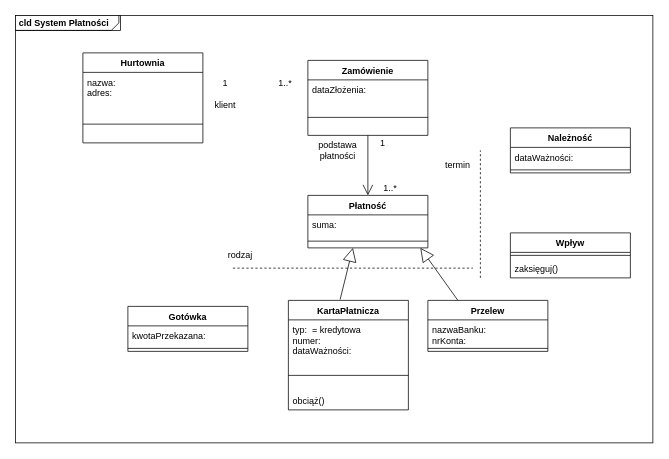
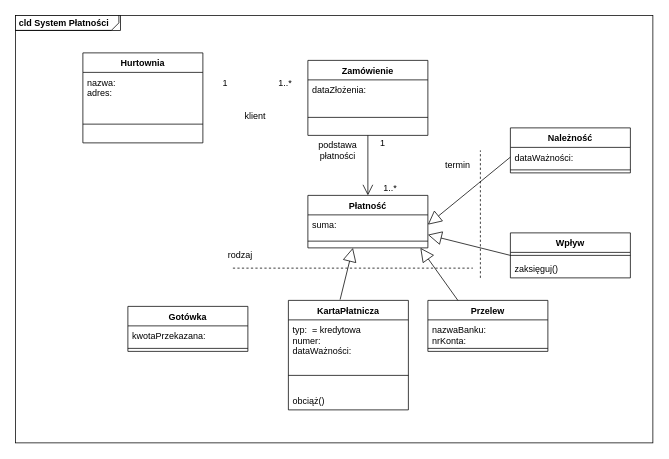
  <mxCell id="0" />
  <mxCell id="1" parent="0" />
  <mxCell id="2" value="" style="rounded=0;whiteSpace=wrap;html=1;" vertex="1" parent="1"><mxGeometry x="20" width="850" height="570" as="geometry" y="20" /></mxCell>
  <mxCell id="3" value="&lt;p style=&quot;margin: 0px ; margin-top: 4px ; margin-left: 5px ; text-align: left&quot;&gt;&lt;b&gt;cld System Płatności&lt;/b&gt;&lt;/p&gt;" style="html=1;shape=mxgraph.sysml.package;overflow=fill;labelX=138;align=left;spacingLeft=5;verticalAlign=top;spacingTop=-3;" vertex="1" parent="1"><mxGeometry x="20" width="140" height="20" as="geometry" y="20" /></mxCell>
  <mxCell id="4" value="Zamówienie" style="swimlane;fontStyle=1;align=center;verticalAlign=top;childLayout=stackLayout;horizontal=1;startSize=26;horizontalStack=0;resizeParent=1;resizeParentMax=0;resizeLast=0;collapsible=1;marginBottom=0;" vertex="1" parent="1"><mxGeometry x="410" y="80" width="160" height="100" as="geometry" /></mxCell>
  <mxCell id="5" value="dataZłożenia:" style="text;strokeColor=none;fillColor=none;align=left;verticalAlign=top;spacingLeft=4;spacingRight=4;overflow=hidden;rotatable=0;points=[[0,0.5],[1,0.5]];portConstraint=eastwest;" vertex="1" parent="4"><mxGeometry y="26" width="160" height="26" as="geometry" /></mxCell>
  <mxCell id="6" value="" style="line;strokeWidth=1;fillColor=none;align=left;verticalAlign=middle;spacingTop=-1;spacingLeft=3;spacingRight=3;rotatable=0;labelPosition=right;points=[];portConstraint=eastwest;" vertex="1" parent="4"><mxGeometry y="52" width="160" height="48" as="geometry" /></mxCell>
  <mxCell id="7" value="Hurtownia" style="swimlane;fontStyle=1;align=center;verticalAlign=top;childLayout=stackLayout;horizontal=1;startSize=26;horizontalStack=0;resizeParent=1;resizeParentMax=0;resizeLast=0;collapsible=1;marginBottom=0;" vertex="1" parent="1"><mxGeometry x="110" y="70" width="160" height="120" as="geometry" /></mxCell>
  <mxCell id="8" value="nazwa:&#10;adres:" style="text;strokeColor=none;fillColor=none;align=left;verticalAlign=top;spacingLeft=4;spacingRight=4;overflow=hidden;rotatable=0;points=[[0,0.5],[1,0.5]];portConstraint=eastwest;" vertex="1" parent="7"><mxGeometry y="26" width="160" height="44" as="geometry" /></mxCell>
  <mxCell id="9" value="" style="line;strokeWidth=1;fillColor=none;align=left;verticalAlign=middle;spacingTop=-1;spacingLeft=3;spacingRight=3;rotatable=0;labelPosition=right;points=[];portConstraint=eastwest;" vertex="1" parent="7"><mxGeometry y="70" width="160" height="50" as="geometry" /></mxCell>
  <mxCell id="10" value="1" style="text;html=1;strokeColor=none;fillColor=none;align=center;verticalAlign=middle;whiteSpace=wrap;rounded=0;" vertex="1" parent="1"><mxGeometry x="280" y="100" width="40" height="20" as="geometry" /></mxCell>
- <mxCell id="11" value="klient" style="text;html=1;strokeColor=none;fillColor=none;align=center;verticalAlign=middle;whiteSpace=wrap;rounded=0;" vertex="1" parent="1"><mxGeometry x="280" y="130" width="40" height="20" as="geometry" /></mxCell>
+ <mxCell id="11" value="klient" style="text;html=1;strokeColor=none;fillColor=none;align=center;verticalAlign=middle;whiteSpace=wrap;rounded=0;" vertex="1" parent="1"><mxGeometry x="320" y="145" width="40" height="20" as="geometry" /></mxCell>
  <mxCell id="12" value="1..*" style="text;html=1;strokeColor=none;fillColor=none;align=center;verticalAlign=middle;whiteSpace=wrap;rounded=0;" vertex="1" parent="1"><mxGeometry x="360" y="100" width="40" height="20" as="geometry" /></mxCell>
  <mxCell id="13" value="Płatność" style="swimlane;fontStyle=1;align=center;verticalAlign=top;childLayout=stackLayout;horizontal=1;startSize=26;horizontalStack=0;resizeParent=1;resizeParentMax=0;resizeLast=0;collapsible=1;marginBottom=0;" vertex="1" parent="1"><mxGeometry x="410" y="260" width="160" height="70" as="geometry" /></mxCell>
  <mxCell id="14" value="suma:" style="text;strokeColor=none;fillColor=none;align=left;verticalAlign=top;spacingLeft=4;spacingRight=4;overflow=hidden;rotatable=0;points=[[0,0.5],[1,0.5]];portConstraint=eastwest;" vertex="1" parent="13"><mxGeometry y="26" width="160" height="26" as="geometry" /></mxCell>
  <mxCell id="15" value="" style="line;strokeWidth=1;fillColor=none;align=left;verticalAlign=middle;spacingTop=-1;spacingLeft=3;spacingRight=3;rotatable=0;labelPosition=right;points=[];portConstraint=eastwest;" vertex="1" parent="13"><mxGeometry y="52" width="160" height="18" as="geometry" /></mxCell>
  <mxCell id="16" value="Należność" style="swimlane;fontStyle=1;align=center;verticalAlign=top;childLayout=stackLayout;horizontal=1;startSize=26;horizontalStack=0;resizeParent=1;resizeParentMax=0;resizeLast=0;collapsible=1;marginBottom=0;" vertex="1" parent="1"><mxGeometry x="680" y="170" width="160" height="60" as="geometry" /></mxCell>
  <mxCell id="17" value="dataWażności:" style="text;strokeColor=none;fillColor=none;align=left;verticalAlign=top;spacingLeft=4;spacingRight=4;overflow=hidden;rotatable=0;points=[[0,0.5],[1,0.5]];portConstraint=eastwest;" vertex="1" parent="16"><mxGeometry y="26" width="160" height="26" as="geometry" /></mxCell>
  <mxCell id="18" value="" style="line;strokeWidth=1;fillColor=none;align=left;verticalAlign=middle;spacingTop=-1;spacingLeft=3;spacingRight=3;rotatable=0;labelPosition=right;points=[];portConstraint=eastwest;" vertex="1" parent="16"><mxGeometry y="52" width="160" height="8" as="geometry" /></mxCell>
  <mxCell id="19" value="" style="endArrow=open;endFill=1;endSize=12;html=1;exitX=0.5;exitY=1;exitDx=0;exitDy=0;entryX=0.5;entryY=0;entryDx=0;entryDy=0;" edge="1" parent="1" source="4" target="13"><mxGeometry width="160" relative="1" as="geometry"><mxPoint x="380" y="230" as="sourcePoint" /><mxPoint x="540" y="230" as="targetPoint" /></mxGeometry></mxCell>
  <mxCell id="20" value="Wpływ" style="swimlane;fontStyle=1;align=center;verticalAlign=top;childLayout=stackLayout;horizontal=1;startSize=26;horizontalStack=0;resizeParent=1;resizeParentMax=0;resizeLast=0;collapsible=1;marginBottom=0;" vertex="1" parent="1"><mxGeometry x="680" y="310" width="160" height="60" as="geometry" /></mxCell>
  <mxCell id="21" value="" style="line;strokeWidth=1;fillColor=none;align=left;verticalAlign=middle;spacingTop=-1;spacingLeft=3;spacingRight=3;rotatable=0;labelPosition=right;points=[];portConstraint=eastwest;" vertex="1" parent="20"><mxGeometry y="26" width="160" height="8" as="geometry" /></mxCell>
  <mxCell id="22" value="zaksięguj()" style="text;strokeColor=none;fillColor=none;align=left;verticalAlign=top;spacingLeft=4;spacingRight=4;overflow=hidden;rotatable=0;points=[[0,0.5],[1,0.5]];portConstraint=eastwest;" vertex="1" parent="20"><mxGeometry y="34" width="160" height="26" as="geometry" /></mxCell>
  <mxCell id="23" value="Przelew" style="swimlane;fontStyle=1;align=center;verticalAlign=top;childLayout=stackLayout;horizontal=1;startSize=26;horizontalStack=0;resizeParent=1;resizeParentMax=0;resizeLast=0;collapsible=1;marginBottom=0;" vertex="1" parent="1"><mxGeometry x="570" y="400" width="160" height="68" as="geometry" /></mxCell>
  <mxCell id="24" value="nazwaBanku:&#10;nrKonta:&#10;" style="text;strokeColor=none;fillColor=none;align=left;verticalAlign=top;spacingLeft=4;spacingRight=4;overflow=hidden;rotatable=0;points=[[0,0.5],[1,0.5]];portConstraint=eastwest;" vertex="1" parent="23"><mxGeometry y="26" width="160" height="34" as="geometry" /></mxCell>
  <mxCell id="25" value="" style="line;strokeWidth=1;fillColor=none;align=left;verticalAlign=middle;spacingTop=-1;spacingLeft=3;spacingRight=3;rotatable=0;labelPosition=right;points=[];portConstraint=eastwest;" vertex="1" parent="23"><mxGeometry y="60" width="160" height="8" as="geometry" /></mxCell>
+ <mxCell id="26" value="" style="endArrow=block;endSize=16;endFill=0;html=1;exitX=0;exitY=0.5;exitDx=0;exitDy=0;entryX=1;entryY=0.5;entryDx=0;entryDy=0;" edge="1" parent="1" source="17" target="14"><mxGeometry width="160" relative="1" as="geometry"><mxPoint x="380" y="230" as="sourcePoint" /><mxPoint x="540" y="230" as="targetPoint" /><Array as="points"><mxPoint x="630" y="250" /></Array></mxGeometry></mxCell>
+ <mxCell id="27" value="" style="endArrow=block;endSize=16;endFill=0;html=1;exitX=0;exitY=0.5;exitDx=0;exitDy=0;entryX=1;entryY=0.75;entryDx=0;entryDy=0;" edge="1" parent="1" source="20" target="13"><mxGeometry width="160" relative="1" as="geometry"><mxPoint x="380" y="230" as="sourcePoint" /><mxPoint x="540" y="230" as="targetPoint" /></mxGeometry></mxCell>
  <mxCell id="28" value="" style="endArrow=block;endSize=16;endFill=0;html=1;exitX=0.25;exitY=0;exitDx=0;exitDy=0;" edge="1" parent="1" source="23"><mxGeometry width="160" relative="1" as="geometry"><mxPoint x="380" y="230" as="sourcePoint" /><mxPoint x="560" y="330" as="targetPoint" /><Array as="points" /></mxGeometry></mxCell>
  <mxCell id="29" value="" style="endArrow=block;endSize=16;endFill=0;html=1;exitX=0.431;exitY=-0.007;exitDx=0;exitDy=0;exitPerimeter=0;" edge="1" parent="1" source="30"><mxGeometry width="160" relative="1" as="geometry"><mxPoint x="380" y="230" as="sourcePoint" /><mxPoint x="470" y="330" as="targetPoint" /></mxGeometry></mxCell>
  <mxCell id="30" value="KartaPłatnicza" style="swimlane;fontStyle=1;align=center;verticalAlign=top;childLayout=stackLayout;horizontal=1;startSize=26;horizontalStack=0;resizeParent=1;resizeParentMax=0;resizeLast=0;collapsible=1;marginBottom=0;" vertex="1" parent="1"><mxGeometry x="384" y="400" width="160" height="146" as="geometry" /></mxCell>
  <mxCell id="31" value="typ:  = kredytowa&#10;numer:&#10;dataWażności:" style="text;strokeColor=none;fillColor=none;align=left;verticalAlign=top;spacingLeft=4;spacingRight=4;overflow=hidden;rotatable=0;points=[[0,0.5],[1,0.5]];portConstraint=eastwest;" vertex="1" parent="30"><mxGeometry y="26" width="160" height="54" as="geometry" /></mxCell>
  <mxCell id="32" value="" style="line;strokeWidth=1;fillColor=none;align=left;verticalAlign=middle;spacingTop=-1;spacingLeft=3;spacingRight=3;rotatable=0;labelPosition=right;points=[];portConstraint=eastwest;" vertex="1" parent="30"><mxGeometry y="80" width="160" height="40" as="geometry" /></mxCell>
  <mxCell id="33" value="obciąż()" style="text;strokeColor=none;fillColor=none;align=left;verticalAlign=top;spacingLeft=4;spacingRight=4;overflow=hidden;rotatable=0;points=[[0,0.5],[1,0.5]];portConstraint=eastwest;" vertex="1" parent="30"><mxGeometry y="120" width="160" height="26" as="geometry" /></mxCell>
  <mxCell id="34" value="Gotówka" style="swimlane;fontStyle=1;align=center;verticalAlign=top;childLayout=stackLayout;horizontal=1;startSize=26;horizontalStack=0;resizeParent=1;resizeParentMax=0;resizeLast=0;collapsible=1;marginBottom=0;" vertex="1" parent="1"><mxGeometry x="170" y="408" width="160" height="60" as="geometry" /></mxCell>
  <mxCell id="35" value="kwotaPrzekazana:" style="text;strokeColor=none;fillColor=none;align=left;verticalAlign=top;spacingLeft=4;spacingRight=4;overflow=hidden;rotatable=0;points=[[0,0.5],[1,0.5]];portConstraint=eastwest;" vertex="1" parent="34"><mxGeometry y="26" width="160" height="26" as="geometry" /></mxCell>
  <mxCell id="36" value="" style="line;strokeWidth=1;fillColor=none;align=left;verticalAlign=middle;spacingTop=-1;spacingLeft=3;spacingRight=3;rotatable=0;labelPosition=right;points=[];portConstraint=eastwest;" vertex="1" parent="34"><mxGeometry y="52" width="160" height="8" as="geometry" /></mxCell>
  <mxCell id="37" value="podstawa&lt;br&gt;płatności" style="text;html=1;strokeColor=none;fillColor=none;align=center;verticalAlign=middle;whiteSpace=wrap;rounded=0;" vertex="1" parent="1"><mxGeometry x="430" y="190" width="40" height="20" as="geometry" /></mxCell>
  <mxCell id="38" value="1" style="text;html=1;strokeColor=none;fillColor=none;align=center;verticalAlign=middle;whiteSpace=wrap;rounded=0;" vertex="1" parent="1"><mxGeometry x="490" y="180" width="40" height="20" as="geometry" /></mxCell>
  <mxCell id="39" value="1..*" style="text;html=1;strokeColor=none;fillColor=none;align=center;verticalAlign=middle;whiteSpace=wrap;rounded=0;" vertex="1" parent="1"><mxGeometry x="500" y="240" width="40" height="20" as="geometry" /></mxCell>
  <mxCell id="40" value="" style="endArrow=none;dashed=1;html=1;" edge="1" parent="1"><mxGeometry width="50" height="50" relative="1" as="geometry"><mxPoint x="640" y="370" as="sourcePoint" /><mxPoint x="640" y="200" as="targetPoint" /></mxGeometry></mxCell>
  <mxCell id="41" value="termin" style="text;html=1;strokeColor=none;fillColor=none;align=center;verticalAlign=middle;whiteSpace=wrap;rounded=0;" vertex="1" parent="1"><mxGeometry x="590" y="210" width="40" height="20" as="geometry" /></mxCell>
  <mxCell id="42" value="" style="endArrow=none;dashed=1;html=1;" edge="1" parent="1"><mxGeometry width="50" height="50" relative="1" as="geometry"><mxPoint x="310" y="357" as="sourcePoint" /><mxPoint x="630" y="357" as="targetPoint" /><Array as="points"><mxPoint x="310" y="357" /><mxPoint x="630" y="357" /></Array></mxGeometry></mxCell>
  <mxCell id="43" value="rodzaj" style="text;html=1;strokeColor=none;fillColor=none;align=center;verticalAlign=middle;whiteSpace=wrap;rounded=0;" vertex="1" parent="1"><mxGeometry x="300" y="330" width="40" height="20" as="geometry" /></mxCell>
